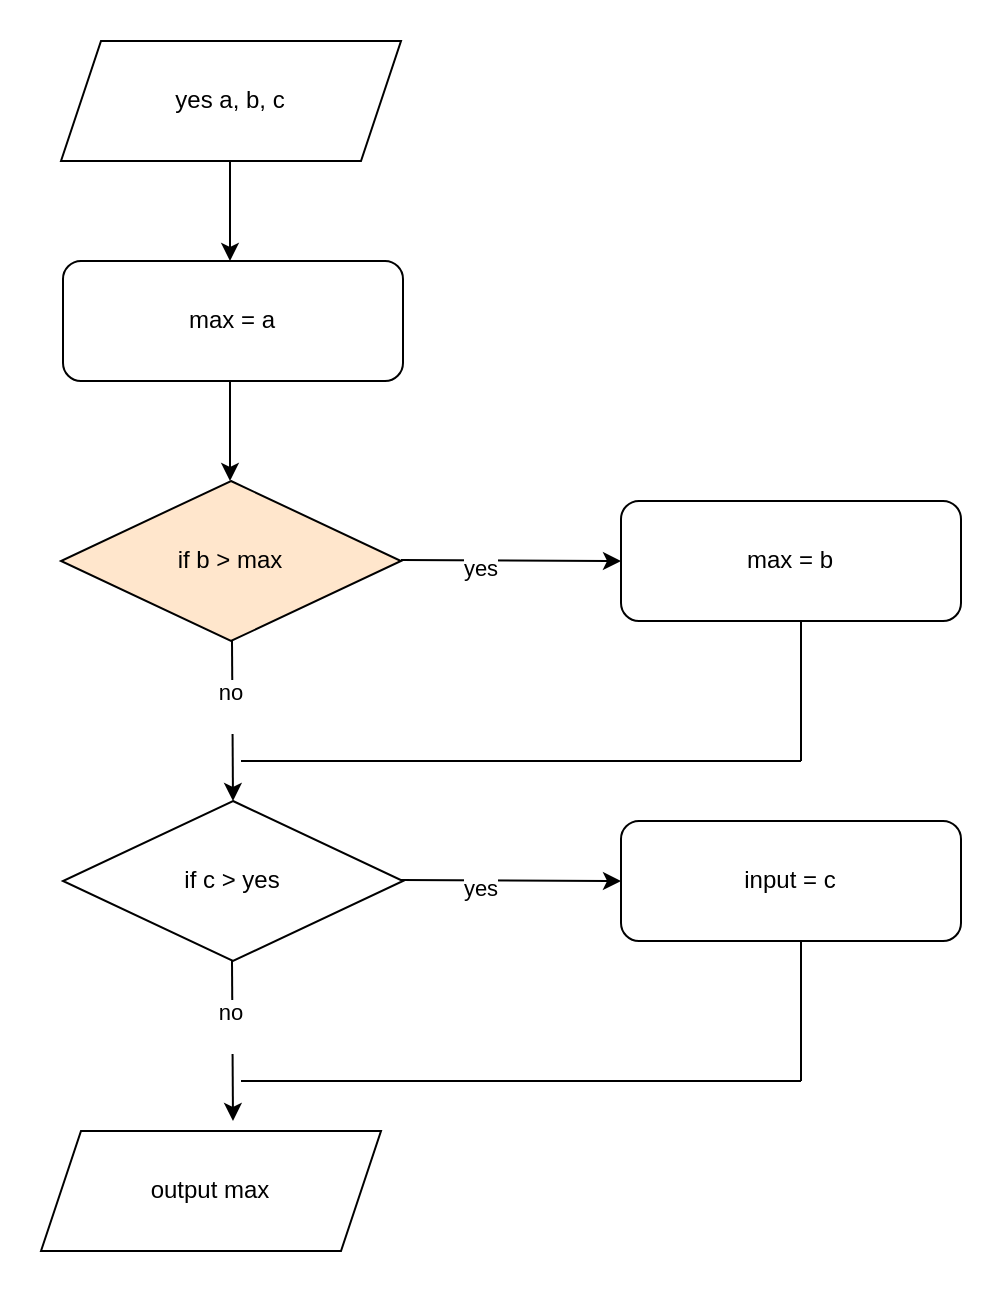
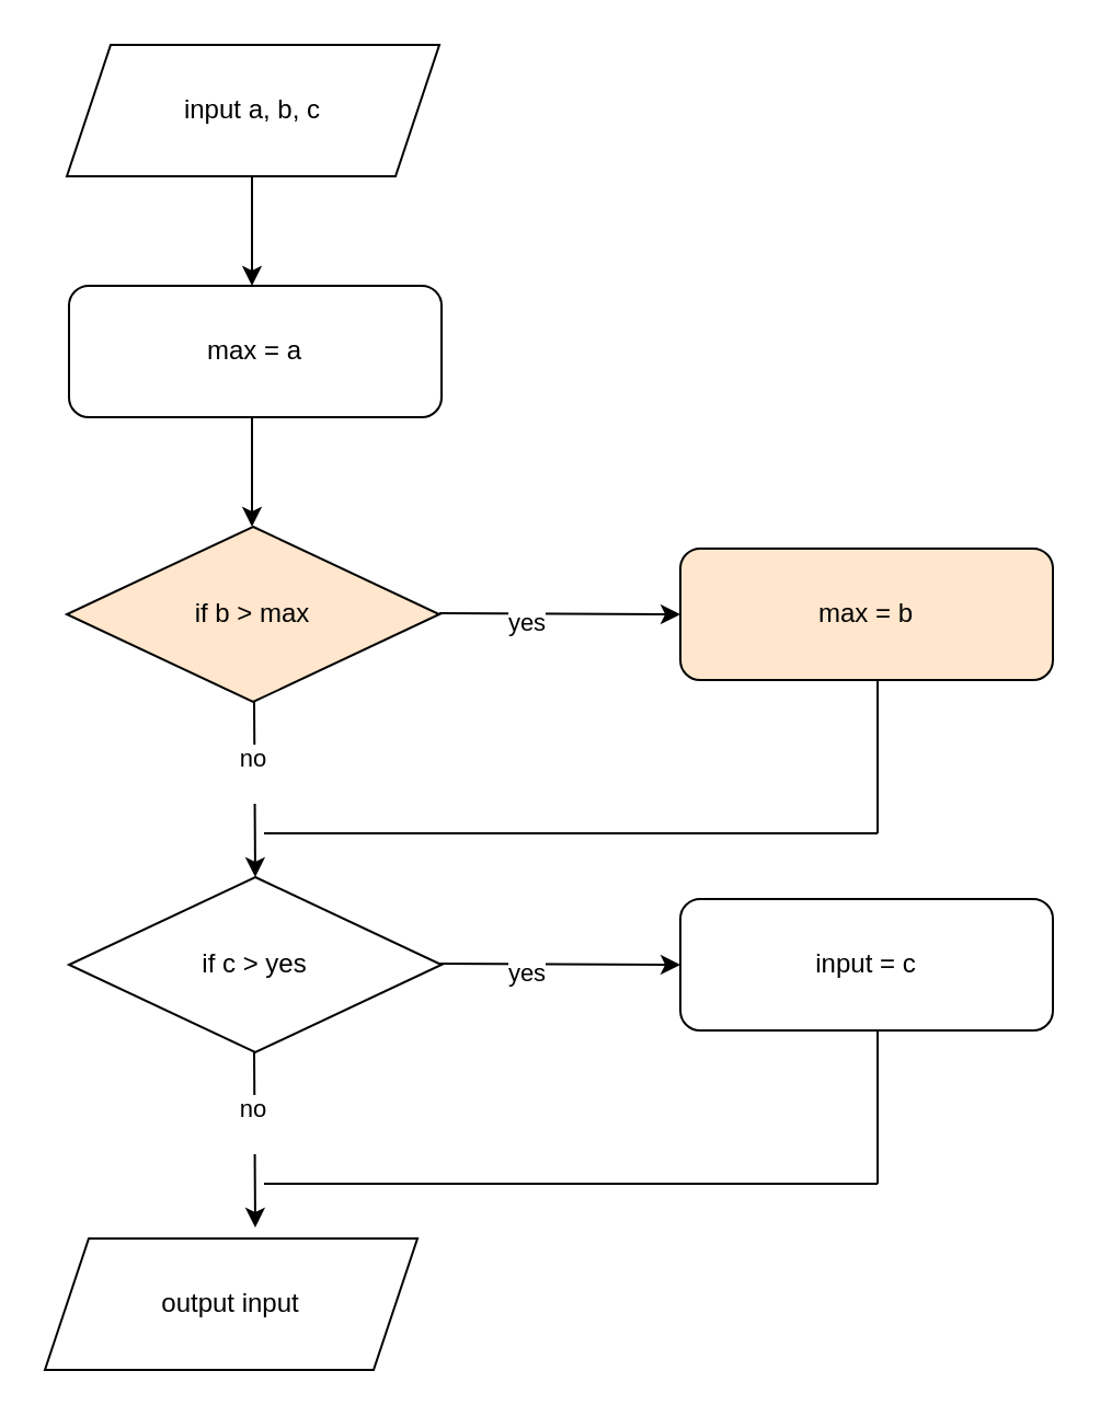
  <mxCell id="0" />
  <mxCell id="1" parent="0" />
- <mxCell id="2" value="yes a, b, c" style="shape=parallelogram;perimeter=parallelogramPerimeter;whiteSpace=wrap;html=1;fixedSize=1;" vertex="1" parent="1"><mxGeometry x="30" y="20" width="170" height="60" as="geometry" /></mxCell>
+ <mxCell id="2" value="input a, b, c" style="shape=parallelogram;perimeter=parallelogramPerimeter;whiteSpace=wrap;html=1;fixedSize=1;" vertex="1" parent="1"><mxGeometry x="30" y="20" width="170" height="60" as="geometry" /></mxCell>
  <mxCell id="3" value="" style="endArrow=classic;html=1;rounded=0;" edge="1" parent="1"><mxGeometry width="50" height="50" relative="1" as="geometry"><mxPoint x="114.5" y="80" as="sourcePoint" /><mxPoint x="114.5" y="130" as="targetPoint" /></mxGeometry></mxCell>
  <mxCell id="4" value="max = a" style="rounded=1;whiteSpace=wrap;html=1;" vertex="1" parent="1"><mxGeometry x="31" y="130" width="170" height="60" as="geometry" /></mxCell>
  <mxCell id="5" value="" style="endArrow=classic;html=1;rounded=0;" edge="1" parent="1"><mxGeometry width="50" height="50" relative="1" as="geometry"><mxPoint x="114.5" y="190" as="sourcePoint" /><mxPoint x="114.5" y="240" as="targetPoint" /></mxGeometry></mxCell>
  <mxCell id="6" value="if b &amp;gt; max" style="rhombus;whiteSpace=wrap;html=1;fillColor=#ffe6cc;" vertex="1" parent="1"><mxGeometry x="30" y="240" width="170" height="80" as="geometry" /></mxCell>
  <mxCell id="7" value="" style="endArrow=classic;html=1;rounded=0;" edge="1" parent="1"><mxGeometry width="50" height="50" relative="1" as="geometry"><mxPoint x="200" y="279.5" as="sourcePoint" /><mxPoint x="310" y="280" as="targetPoint" /></mxGeometry></mxCell>
  <mxCell id="8" value="yes" style="edgeLabel;html=1;align=center;verticalAlign=middle;resizable=0;points=[];" vertex="1" connectable="0" parent="7"><mxGeometry x="-0.272" y="-4" relative="1" as="geometry"><mxPoint as="offset" /></mxGeometry></mxCell>
- <mxCell id="9" value="max = b" style="rounded=1;whiteSpace=wrap;html=1;" vertex="1" parent="1"><mxGeometry x="310" y="250" width="170" height="60" as="geometry" /></mxCell>
+ <mxCell id="9" value="max = b" style="rounded=1;whiteSpace=wrap;html=1;fillColor=#ffe6cc;" vertex="1" parent="1"><mxGeometry x="310" y="250" width="170" height="60" as="geometry" /></mxCell>
  <mxCell id="10" value="" style="endArrow=none;html=1;rounded=0;" edge="1" parent="1"><mxGeometry width="50" height="50" relative="1" as="geometry"><mxPoint x="400" y="380" as="sourcePoint" /><mxPoint x="400" y="310" as="targetPoint" /></mxGeometry></mxCell>
  <mxCell id="11" value="" style="endArrow=none;html=1;rounded=0;" edge="1" parent="1"><mxGeometry width="50" height="50" relative="1" as="geometry"><mxPoint x="120" y="380" as="sourcePoint" /><mxPoint x="400" y="380" as="targetPoint" /></mxGeometry></mxCell>
  <mxCell id="12" value="" style="endArrow=classic;html=1;rounded=0;" edge="1" parent="1"><mxGeometry width="50" height="50" relative="1" as="geometry"><mxPoint x="115.5" y="320" as="sourcePoint" /><mxPoint x="116" y="400" as="targetPoint" /></mxGeometry></mxCell>
  <mxCell id="13" value="no&lt;div&gt;&lt;br&gt;&lt;/div&gt;" style="edgeLabel;html=1;align=center;verticalAlign=middle;resizable=0;points=[];" vertex="1" connectable="0" parent="12"><mxGeometry x="-0.2" y="-1" relative="1" as="geometry"><mxPoint as="offset" /></mxGeometry></mxCell>
  <mxCell id="14" value="if c &amp;gt; yes" style="rhombus;whiteSpace=wrap;html=1;" vertex="1" parent="1"><mxGeometry x="31" y="400" width="170" height="80" as="geometry" /></mxCell>
  <mxCell id="15" value="" style="endArrow=classic;html=1;rounded=0;" edge="1" parent="1"><mxGeometry width="50" height="50" relative="1" as="geometry"><mxPoint x="200" y="439.5" as="sourcePoint" /><mxPoint x="310" y="440" as="targetPoint" /></mxGeometry></mxCell>
  <mxCell id="16" value="yes" style="edgeLabel;html=1;align=center;verticalAlign=middle;resizable=0;points=[];" vertex="1" connectable="0" parent="15"><mxGeometry x="-0.272" y="-4" relative="1" as="geometry"><mxPoint as="offset" /></mxGeometry></mxCell>
  <mxCell id="17" value="input = c" style="rounded=1;whiteSpace=wrap;html=1;" vertex="1" parent="1"><mxGeometry x="310" y="410" width="170" height="60" as="geometry" /></mxCell>
  <mxCell id="18" value="" style="endArrow=none;html=1;rounded=0;" edge="1" parent="1"><mxGeometry width="50" height="50" relative="1" as="geometry"><mxPoint x="400" y="540" as="sourcePoint" /><mxPoint x="400" y="470" as="targetPoint" /></mxGeometry></mxCell>
  <mxCell id="19" value="" style="endArrow=none;html=1;rounded=0;" edge="1" parent="1"><mxGeometry width="50" height="50" relative="1" as="geometry"><mxPoint x="120" y="540" as="sourcePoint" /><mxPoint x="400" y="540" as="targetPoint" /></mxGeometry></mxCell>
  <mxCell id="20" value="" style="endArrow=classic;html=1;rounded=0;" edge="1" parent="1"><mxGeometry width="50" height="50" relative="1" as="geometry"><mxPoint x="115.5" y="480" as="sourcePoint" /><mxPoint x="116" y="560" as="targetPoint" /></mxGeometry></mxCell>
  <mxCell id="21" value="no&lt;div&gt;&lt;br&gt;&lt;/div&gt;" style="edgeLabel;html=1;align=center;verticalAlign=middle;resizable=0;points=[];" vertex="1" connectable="0" parent="20"><mxGeometry x="-0.2" y="-1" relative="1" as="geometry"><mxPoint as="offset" /></mxGeometry></mxCell>
- <mxCell id="22" value="output max" style="shape=parallelogram;perimeter=parallelogramPerimeter;whiteSpace=wrap;html=1;fixedSize=1;" vertex="1" parent="1"><mxGeometry x="20" y="565" width="170" height="60" as="geometry" /></mxCell>
+ <mxCell id="22" value="output input" style="shape=parallelogram;perimeter=parallelogramPerimeter;whiteSpace=wrap;html=1;fixedSize=1;" vertex="1" parent="1"><mxGeometry x="20" y="565" width="170" height="60" as="geometry" /></mxCell>
